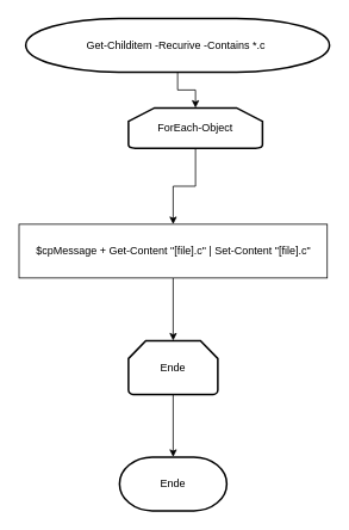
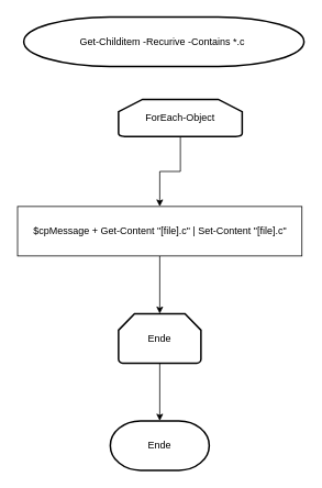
  <mxCell id="0" />
  <mxCell id="1" parent="0" />
- <mxCell id="2" style="edgeStyle=orthogonalEdgeStyle;rounded=0;orthogonalLoop=1;jettySize=auto;html=1;" edge="1" parent="1" source="3" target="5"><mxGeometry relative="1" as="geometry" /></mxCell>
  <mxCell id="3" value="Get-Childitem -Recurive -Contains *.c&amp;nbsp;" style="strokeWidth=2;html=1;shape=mxgraph.flowchart.terminator;whiteSpace=wrap;" vertex="1" parent="1"><mxGeometry x="28" y="20" width="340" height="60" as="geometry" /></mxCell>
  <mxCell id="4" style="edgeStyle=orthogonalEdgeStyle;rounded=0;orthogonalLoop=1;jettySize=auto;html=1;entryX=0.5;entryY=0;entryDx=0;entryDy=0;" edge="1" parent="1" source="5" target="7"><mxGeometry relative="1" as="geometry" /></mxCell>
  <mxCell id="5" value="ForEach-Object" style="strokeWidth=2;html=1;shape=mxgraph.flowchart.loop_limit;whiteSpace=wrap;" vertex="1" parent="1"><mxGeometry x="143" y="120" width="150" height="45" as="geometry" /></mxCell>
  <mxCell id="6" style="edgeStyle=orthogonalEdgeStyle;rounded=0;orthogonalLoop=1;jettySize=auto;html=1;entryX=0.5;entryY=0;entryDx=0;entryDy=0;entryPerimeter=0;" edge="1" parent="1" source="7" target="9"><mxGeometry relative="1" as="geometry" /></mxCell>
  <mxCell id="7" value="$cpMessage + Get-Content &quot;[file].c&quot; | Set-Content &quot;[file].c&quot;" style="whiteSpace=wrap;html=1;" vertex="1" parent="1"><mxGeometry x="20.5" y="250" width="345" height="60" as="geometry" /></mxCell>
  <mxCell id="8" style="edgeStyle=orthogonalEdgeStyle;rounded=0;orthogonalLoop=1;jettySize=auto;html=1;entryX=0.5;entryY=0;entryDx=0;entryDy=0;entryPerimeter=0;" edge="1" parent="1" source="9" target="10"><mxGeometry relative="1" as="geometry" /></mxCell>
  <mxCell id="9" value="Ende" style="strokeWidth=2;html=1;shape=mxgraph.flowchart.loop_limit;whiteSpace=wrap;" vertex="1" parent="1"><mxGeometry x="143" y="380" width="100" height="60" as="geometry" /></mxCell>
  <mxCell id="10" value="Ende" style="strokeWidth=2;html=1;shape=mxgraph.flowchart.terminator;whiteSpace=wrap;" vertex="1" parent="1"><mxGeometry x="133" y="510" width="120" height="60" as="geometry" /></mxCell>
